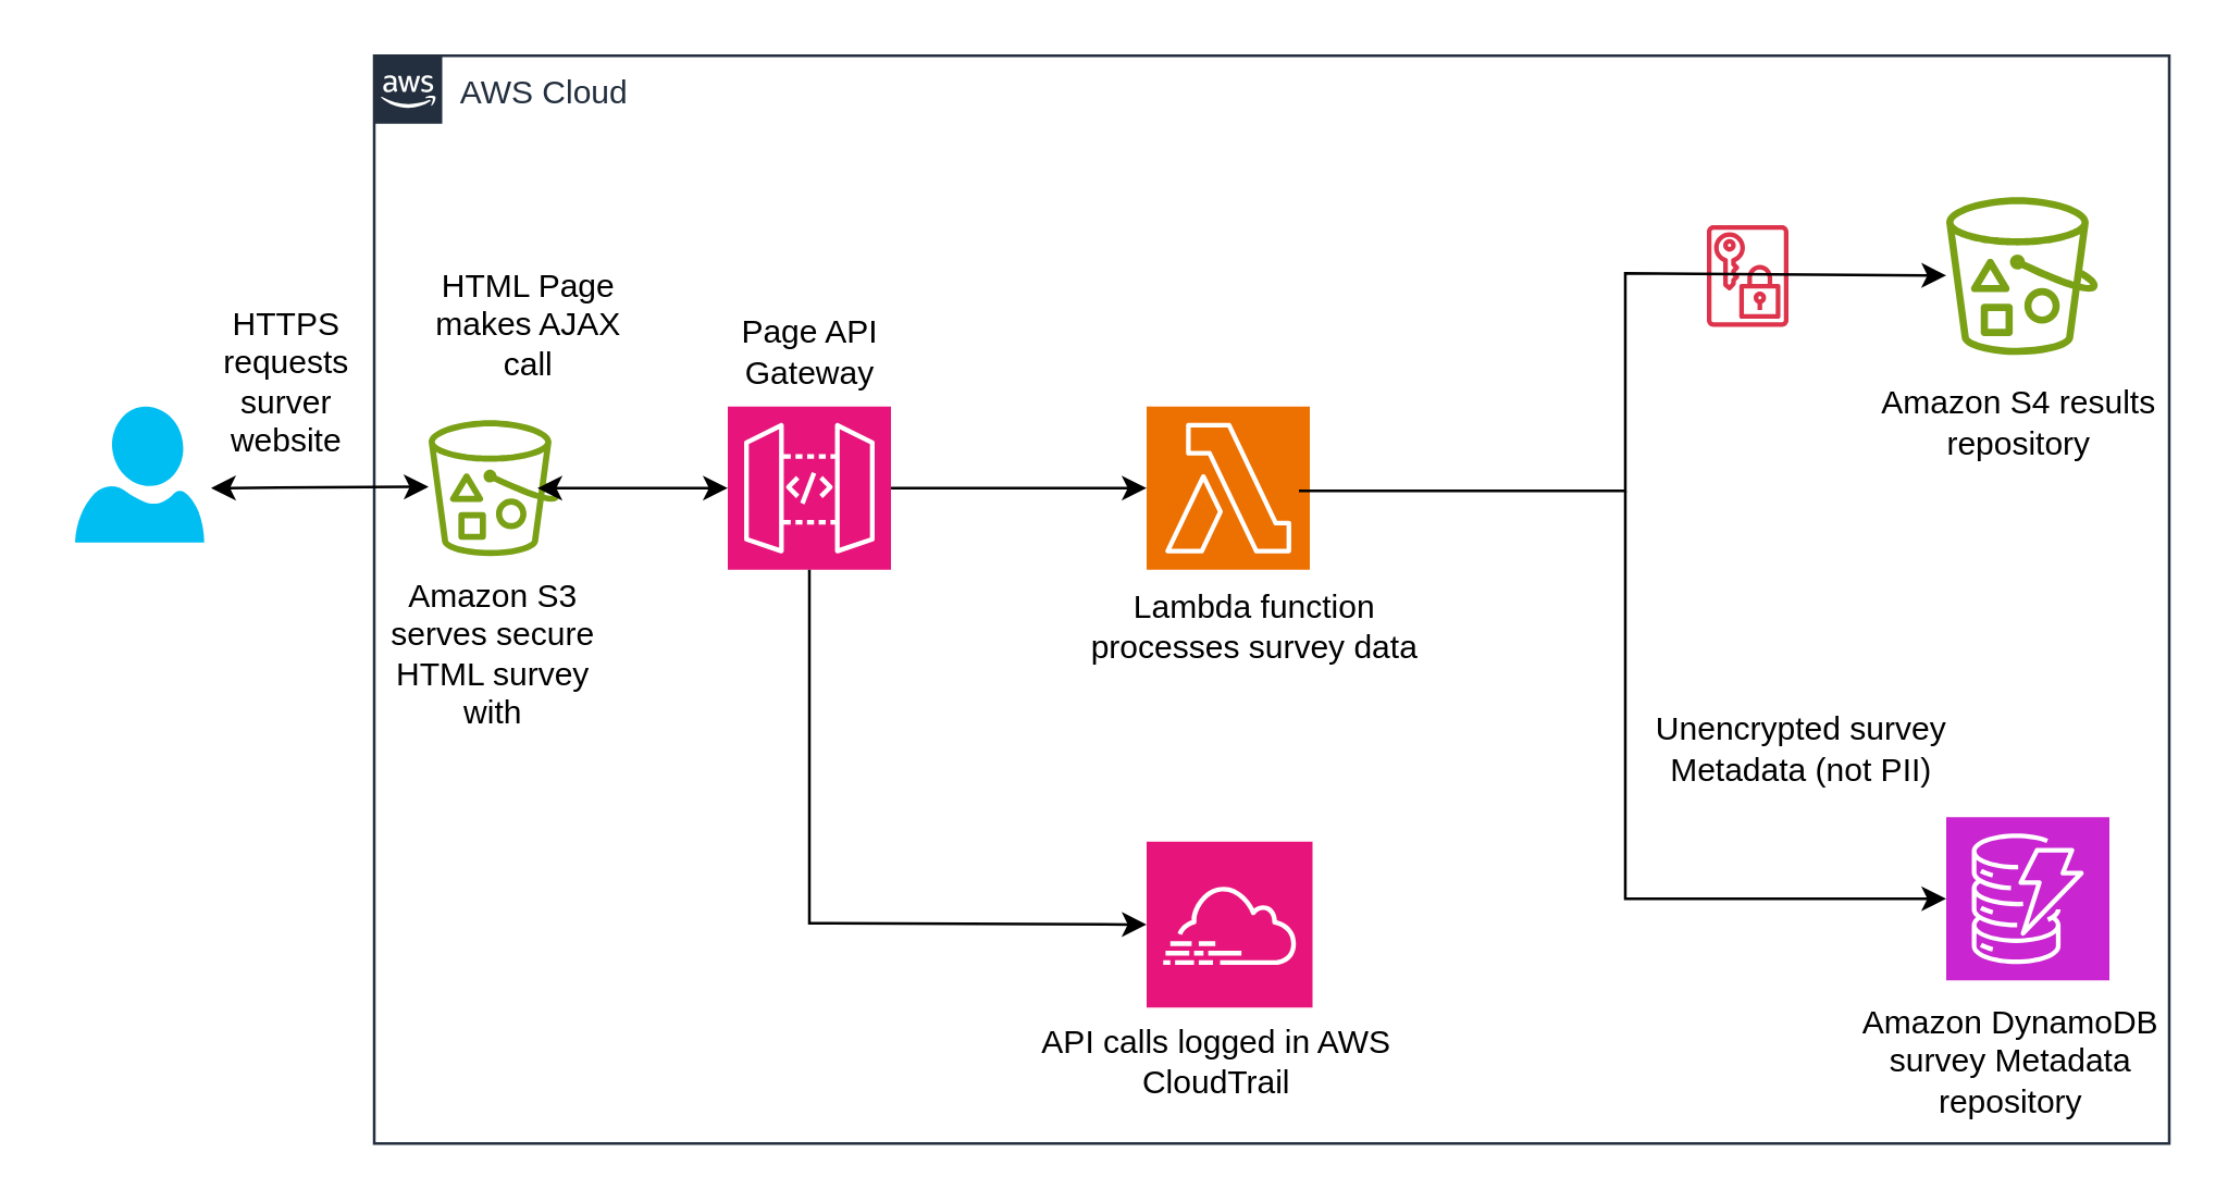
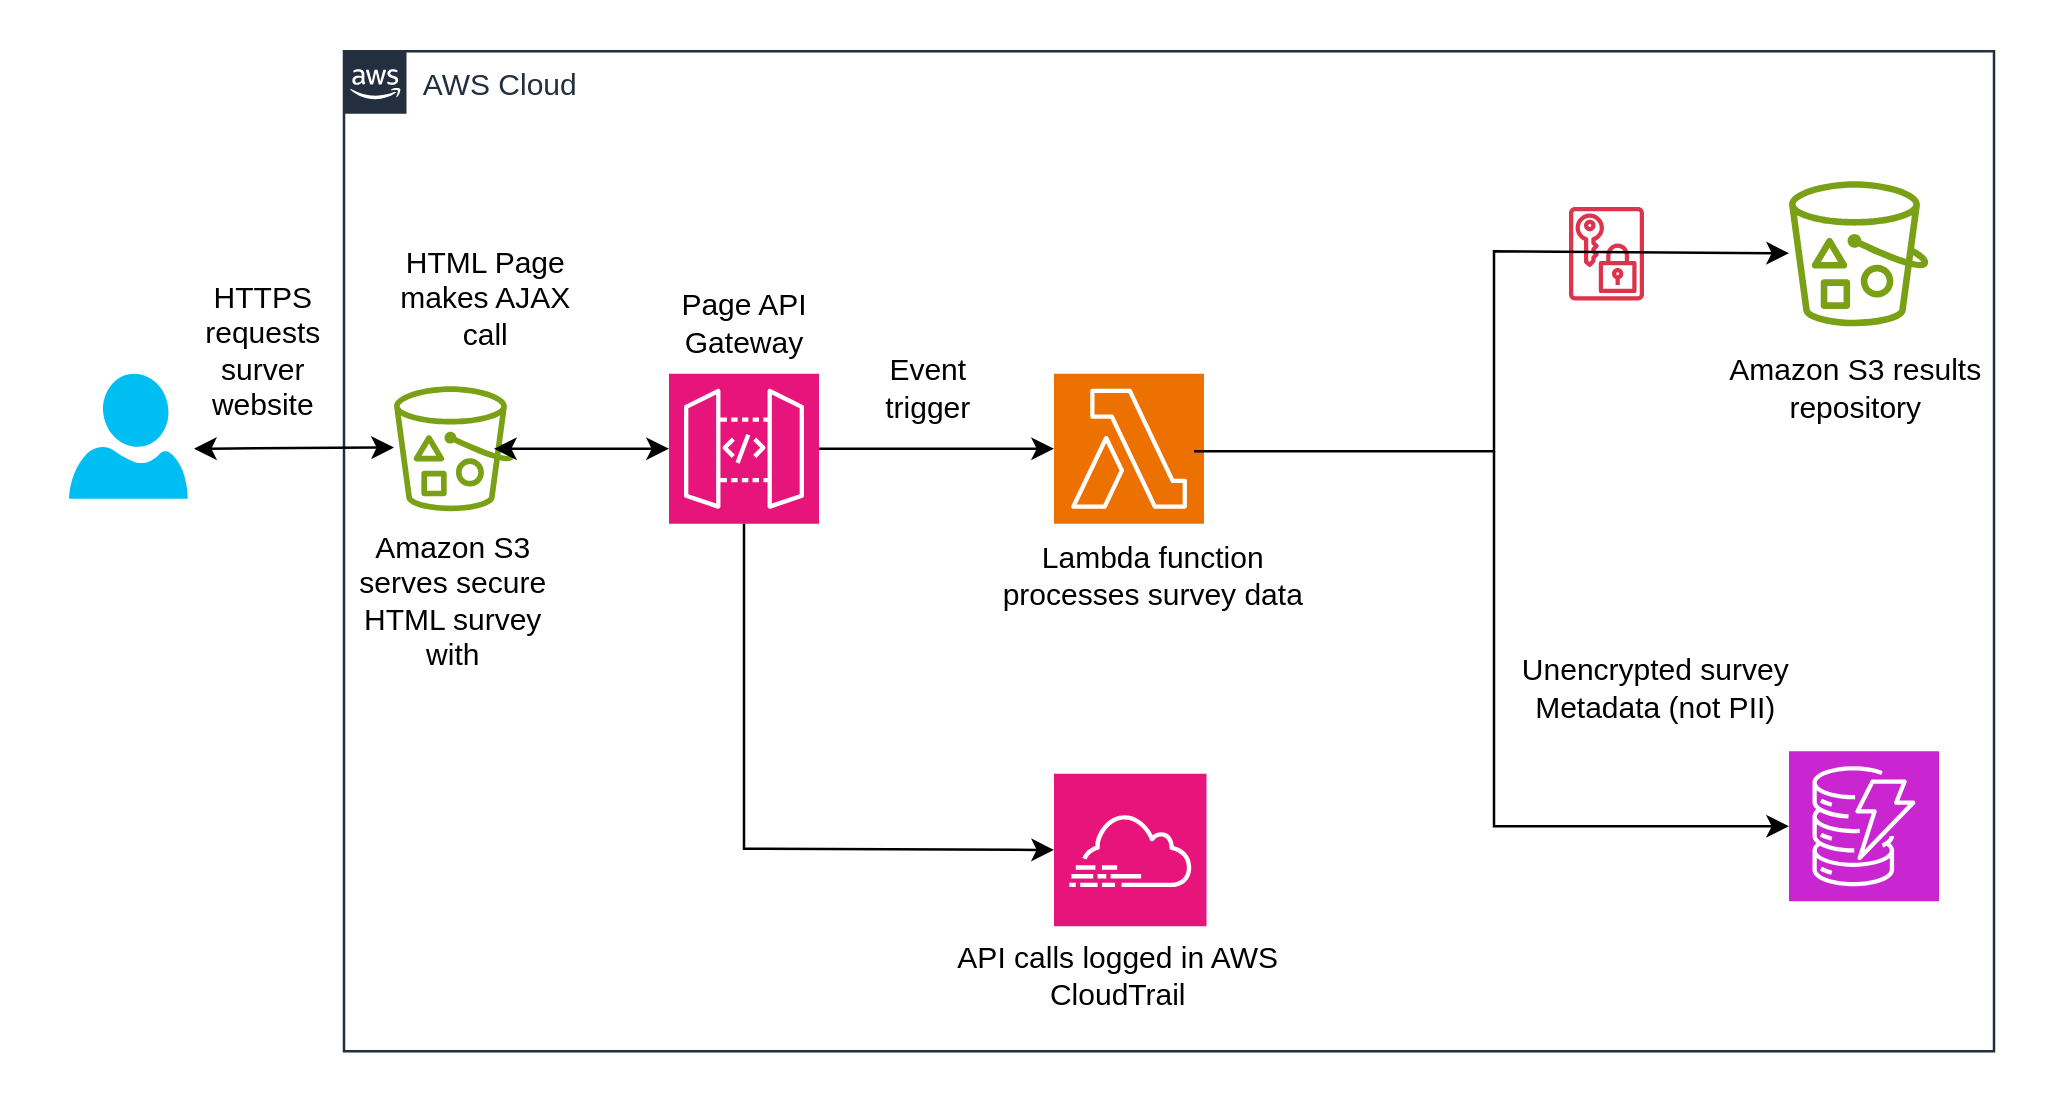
  <mxCell id="0" />
  <mxCell id="1" parent="0" />
  <mxCell id="2" value="" style="group" vertex="1" connectable="0" parent="1"><mxGeometry x="20.75" y="20" width="776.25" height="400" as="geometry" /></mxCell>
  <mxCell id="3" value="" style="sketch=0;outlineConnect=0;fontColor=#232F3E;gradientColor=none;fillColor=#7AA116;strokeColor=none;dashed=0;verticalLabelPosition=bottom;verticalAlign=top;align=center;html=1;fontSize=12;fontStyle=0;aspect=fixed;pointerEvents=1;shape=mxgraph.aws4.bucket_with_objects;" vertex="1" parent="2"><mxGeometry x="136.25" y="134" width="48.08" height="50" as="geometry" /></mxCell>
  <mxCell id="4" value="" style="sketch=0;points=[[0,0,0],[0.25,0,0],[0.5,0,0],[0.75,0,0],[1,0,0],[0,1,0],[0.25,1,0],[0.5,1,0],[0.75,1,0],[1,1,0],[0,0.25,0],[0,0.5,0],[0,0.75,0],[1,0.25,0],[1,0.5,0],[1,0.75,0]];outlineConnect=0;fontColor=#232F3E;fillColor=#E7157B;strokeColor=#ffffff;dashed=0;verticalLabelPosition=bottom;verticalAlign=top;align=center;html=1;fontSize=12;fontStyle=0;aspect=fixed;shape=mxgraph.aws4.resourceIcon;resIcon=mxgraph.aws4.api_gateway;" vertex="1" parent="2"><mxGeometry x="246.25" y="129" width="60" height="60" as="geometry" /></mxCell>
  <mxCell id="5" value="" style="sketch=0;points=[[0,0,0],[0.25,0,0],[0.5,0,0],[0.75,0,0],[1,0,0],[0,1,0],[0.25,1,0],[0.5,1,0],[0.75,1,0],[1,1,0],[0,0.25,0],[0,0.5,0],[0,0.75,0],[1,0.25,0],[1,0.5,0],[1,0.75,0]];outlineConnect=0;fontColor=#232F3E;fillColor=#ED7100;strokeColor=#ffffff;dashed=0;verticalLabelPosition=bottom;verticalAlign=top;align=center;html=1;fontSize=12;fontStyle=0;aspect=fixed;shape=mxgraph.aws4.resourceIcon;resIcon=mxgraph.aws4.lambda;" vertex="1" parent="2"><mxGeometry x="400.25" y="129" width="60" height="60" as="geometry" /></mxCell>
  <mxCell id="6" value="" style="sketch=0;points=[[0,0,0],[0.25,0,0],[0.5,0,0],[0.75,0,0],[1,0,0],[0,1,0],[0.25,1,0],[0.5,1,0],[0.75,1,0],[1,1,0],[0,0.25,0],[0,0.5,0],[0,0.75,0],[1,0.25,0],[1,0.5,0],[1,0.75,0]];points=[[0,0,0],[0.25,0,0],[0.5,0,0],[0.75,0,0],[1,0,0],[0,1,0],[0.25,1,0],[0.5,1,0],[0.75,1,0],[1,1,0],[0,0.25,0],[0,0.5,0],[0,0.75,0],[1,0.25,0],[1,0.5,0],[1,0.75,0]];outlineConnect=0;fontColor=#232F3E;fillColor=#E7157B;strokeColor=#ffffff;dashed=0;verticalLabelPosition=bottom;verticalAlign=top;align=center;html=1;fontSize=12;fontStyle=0;aspect=fixed;shape=mxgraph.aws4.resourceIcon;resIcon=mxgraph.aws4.cloudtrail;" vertex="1" parent="2"><mxGeometry x="400.25" y="289" width="61" height="61" as="geometry" /></mxCell>
  <mxCell id="7" value="" style="sketch=0;points=[[0,0,0],[0.25,0,0],[0.5,0,0],[0.75,0,0],[1,0,0],[0,1,0],[0.25,1,0],[0.5,1,0],[0.75,1,0],[1,1,0],[0,0.25,0],[0,0.5,0],[0,0.75,0],[1,0.25,0],[1,0.5,0],[1,0.75,0]];outlineConnect=0;fontColor=#232F3E;fillColor=#C925D1;strokeColor=#ffffff;dashed=0;verticalLabelPosition=bottom;verticalAlign=top;align=center;html=1;fontSize=12;fontStyle=0;aspect=fixed;shape=mxgraph.aws4.resourceIcon;resIcon=mxgraph.aws4.dynamodb;" vertex="1" parent="2"><mxGeometry x="694.25" y="280" width="60" height="60" as="geometry" /></mxCell>
  <mxCell id="8" value="" style="sketch=0;outlineConnect=0;fontColor=#232F3E;gradientColor=none;fillColor=#7AA116;strokeColor=none;dashed=0;verticalLabelPosition=bottom;verticalAlign=top;align=center;html=1;fontSize=12;fontStyle=0;aspect=fixed;pointerEvents=1;shape=mxgraph.aws4.bucket_with_objects;" vertex="1" parent="2"><mxGeometry x="694.25" y="52" width="55.77" height="58" as="geometry" /></mxCell>
  <mxCell id="9" value="" style="sketch=0;outlineConnect=0;fontColor=#232F3E;gradientColor=none;fillColor=#DD344C;strokeColor=none;dashed=0;verticalLabelPosition=bottom;verticalAlign=top;align=center;html=1;fontSize=12;fontStyle=0;aspect=fixed;pointerEvents=1;shape=mxgraph.aws4.data_encryption_key;" vertex="1" parent="2"><mxGeometry x="606.25" y="62.13" width="30" height="37.74" as="geometry" /></mxCell>
  <mxCell id="10" value="" style="endArrow=classic;html=1;rounded=0;" edge="1" parent="2"><mxGeometry width="50" height="50" relative="1" as="geometry"><mxPoint x="456.25" y="160" as="sourcePoint" /><mxPoint x="694.257" y="80.809" as="targetPoint" /><Array as="points"><mxPoint x="576.25" y="160" /><mxPoint x="576.25" y="80" /></Array></mxGeometry></mxCell>
  <mxCell id="11" value="" style="endArrow=classic;html=1;rounded=0;entryX=0;entryY=0.5;entryDx=0;entryDy=0;entryPerimeter=0;" edge="1" parent="2" target="7"><mxGeometry width="50" height="50" relative="1" as="geometry"><mxPoint x="576.25" y="160" as="sourcePoint" /><mxPoint x="626.25" y="110" as="targetPoint" /><Array as="points"><mxPoint x="576.25" y="310" /></Array></mxGeometry></mxCell>
  <mxCell id="12" value="" style="endArrow=classic;html=1;rounded=0;entryX=0;entryY=0.5;entryDx=0;entryDy=0;entryPerimeter=0;exitX=1;exitY=0.5;exitDx=0;exitDy=0;exitPerimeter=0;" edge="1" parent="2" source="4" target="5"><mxGeometry width="50" height="50" relative="1" as="geometry"><mxPoint x="326.25" y="160" as="sourcePoint" /><mxPoint x="346.25" y="110" as="targetPoint" /></mxGeometry></mxCell>
  <mxCell id="13" value="" style="endArrow=classic;html=1;rounded=0;entryX=0;entryY=0.5;entryDx=0;entryDy=0;entryPerimeter=0;exitX=0.5;exitY=1;exitDx=0;exitDy=0;exitPerimeter=0;" edge="1" parent="2" source="4" target="6"><mxGeometry width="50" height="50" relative="1" as="geometry"><mxPoint x="256.25" y="200" as="sourcePoint" /><mxPoint x="386.25" y="169" as="targetPoint" /><Array as="points"><mxPoint x="276.25" y="319" /></Array></mxGeometry></mxCell>
  <mxCell id="14" value="" style="endArrow=classic;startArrow=classic;html=1;rounded=0;entryX=0;entryY=0.5;entryDx=0;entryDy=0;entryPerimeter=0;" edge="1" parent="2" target="4"><mxGeometry width="50" height="50" relative="1" as="geometry"><mxPoint x="176.25" y="159" as="sourcePoint" /><mxPoint x="186.25" y="110" as="targetPoint" /></mxGeometry></mxCell>
  <mxCell id="15" value="AWS Cloud" style="points=[[0,0],[0.25,0],[0.5,0],[0.75,0],[1,0],[1,0.25],[1,0.5],[1,0.75],[1,1],[0.75,1],[0.5,1],[0.25,1],[0,1],[0,0.75],[0,0.5],[0,0.25]];outlineConnect=0;gradientColor=none;html=1;whiteSpace=wrap;fontSize=12;fontStyle=0;container=1;pointerEvents=0;collapsible=0;recursiveResize=0;shape=mxgraph.aws4.group;grIcon=mxgraph.aws4.group_aws_cloud_alt;strokeColor=#232F3E;fillColor=none;verticalAlign=top;align=left;spacingLeft=30;fontColor=#232F3E;dashed=0;" vertex="1" parent="2"><mxGeometry x="116.25" width="660" height="400" as="geometry" /></mxCell>
  <mxCell id="16" value="Amazon S3 serves secure HTML survey with" style="text;strokeColor=none;align=center;fillColor=none;html=1;verticalAlign=middle;whiteSpace=wrap;rounded=0;" vertex="1" parent="15"><mxGeometry x="-3.94" y="179" width="95.96" height="81" as="geometry" /></mxCell>
  <mxCell id="17" value="HTML Page makes AJAX call" style="text;strokeColor=none;align=center;fillColor=none;html=1;verticalAlign=middle;whiteSpace=wrap;rounded=0;" vertex="1" parent="15"><mxGeometry x="14.04" y="69" width="85.96" height="60" as="geometry" /></mxCell>
  <mxCell id="18" value="Lambda function processes survey data" style="text;strokeColor=none;align=center;fillColor=none;html=1;verticalAlign=middle;whiteSpace=wrap;rounded=0;" vertex="1" parent="15"><mxGeometry x="253.5" y="180" width="140" height="60" as="geometry" /></mxCell>
  <mxCell id="19" value="API calls logged in AWS CloudTrail" style="text;strokeColor=none;align=center;fillColor=none;html=1;verticalAlign=middle;whiteSpace=wrap;rounded=0;" vertex="1" parent="15"><mxGeometry x="240" y="340" width="140" height="60" as="geometry" /></mxCell>
- <mxCell id="20" value="Amazon S4 results repository" style="text;strokeColor=none;align=center;fillColor=none;html=1;verticalAlign=middle;whiteSpace=wrap;rounded=0;" vertex="1" parent="15"><mxGeometry x="550" y="110" width="110" height="50" as="geometry" /></mxCell>
+ <mxCell id="20" value="Amazon S3 results repository" style="text;strokeColor=none;align=center;fillColor=none;html=1;verticalAlign=middle;whiteSpace=wrap;rounded=0;" vertex="1" parent="15"><mxGeometry x="550" y="110" width="110" height="50" as="geometry" /></mxCell>
  <mxCell id="21" value="Unencrypted survey Metadata (not PII)" style="text;strokeColor=none;align=center;fillColor=none;html=1;verticalAlign=middle;whiteSpace=wrap;rounded=0;" vertex="1" parent="15"><mxGeometry x="470" y="230" width="110" height="50" as="geometry" /></mxCell>
  <mxCell id="22" value="" style="verticalLabelPosition=bottom;html=1;verticalAlign=top;align=center;strokeColor=none;fillColor=#00BEF2;shape=mxgraph.azure.user;" vertex="1" parent="2"><mxGeometry x="6.25" y="129" width="47.5" height="50" as="geometry" /></mxCell>
  <mxCell id="23" value="" style="endArrow=classic;startArrow=classic;html=1;rounded=0;entryX=0;entryY=0.5;entryDx=0;entryDy=0;entryPerimeter=0;" edge="1" parent="2"><mxGeometry width="50" height="50" relative="1" as="geometry"><mxPoint x="56.25" y="159" as="sourcePoint" /><mxPoint x="136.25" y="158.5" as="targetPoint" /></mxGeometry></mxCell>
  <mxCell id="24" value="HTTPS requests surver website" style="text;strokeColor=none;align=center;fillColor=none;html=1;verticalAlign=middle;whiteSpace=wrap;rounded=0;" vertex="1" parent="2"><mxGeometry x="53.75" y="90" width="60" height="60" as="geometry" /></mxCell>
+ <mxCell id="25" value="Event trigger" style="text;strokeColor=none;align=center;fillColor=none;html=1;verticalAlign=middle;whiteSpace=wrap;rounded=0;" vertex="1" parent="2"><mxGeometry x="320.25" y="113" width="60" height="44" as="geometry" /></mxCell>
  <mxCell id="26" value="Page API Gateway" style="text;strokeColor=none;align=center;fillColor=none;html=1;verticalAlign=middle;whiteSpace=wrap;rounded=0;" vertex="1" parent="2"><mxGeometry x="238.75" y="86" width="75" height="46" as="geometry" /></mxCell>
- <mxCell id="27" value="Amazon DynamoDB survey Metadata repository" style="text;strokeColor=none;align=center;fillColor=none;html=1;verticalAlign=middle;whiteSpace=wrap;rounded=0;" vertex="1" parent="2"><mxGeometry x="660" y="340" width="116.25" height="60" as="geometry" /></mxCell>
